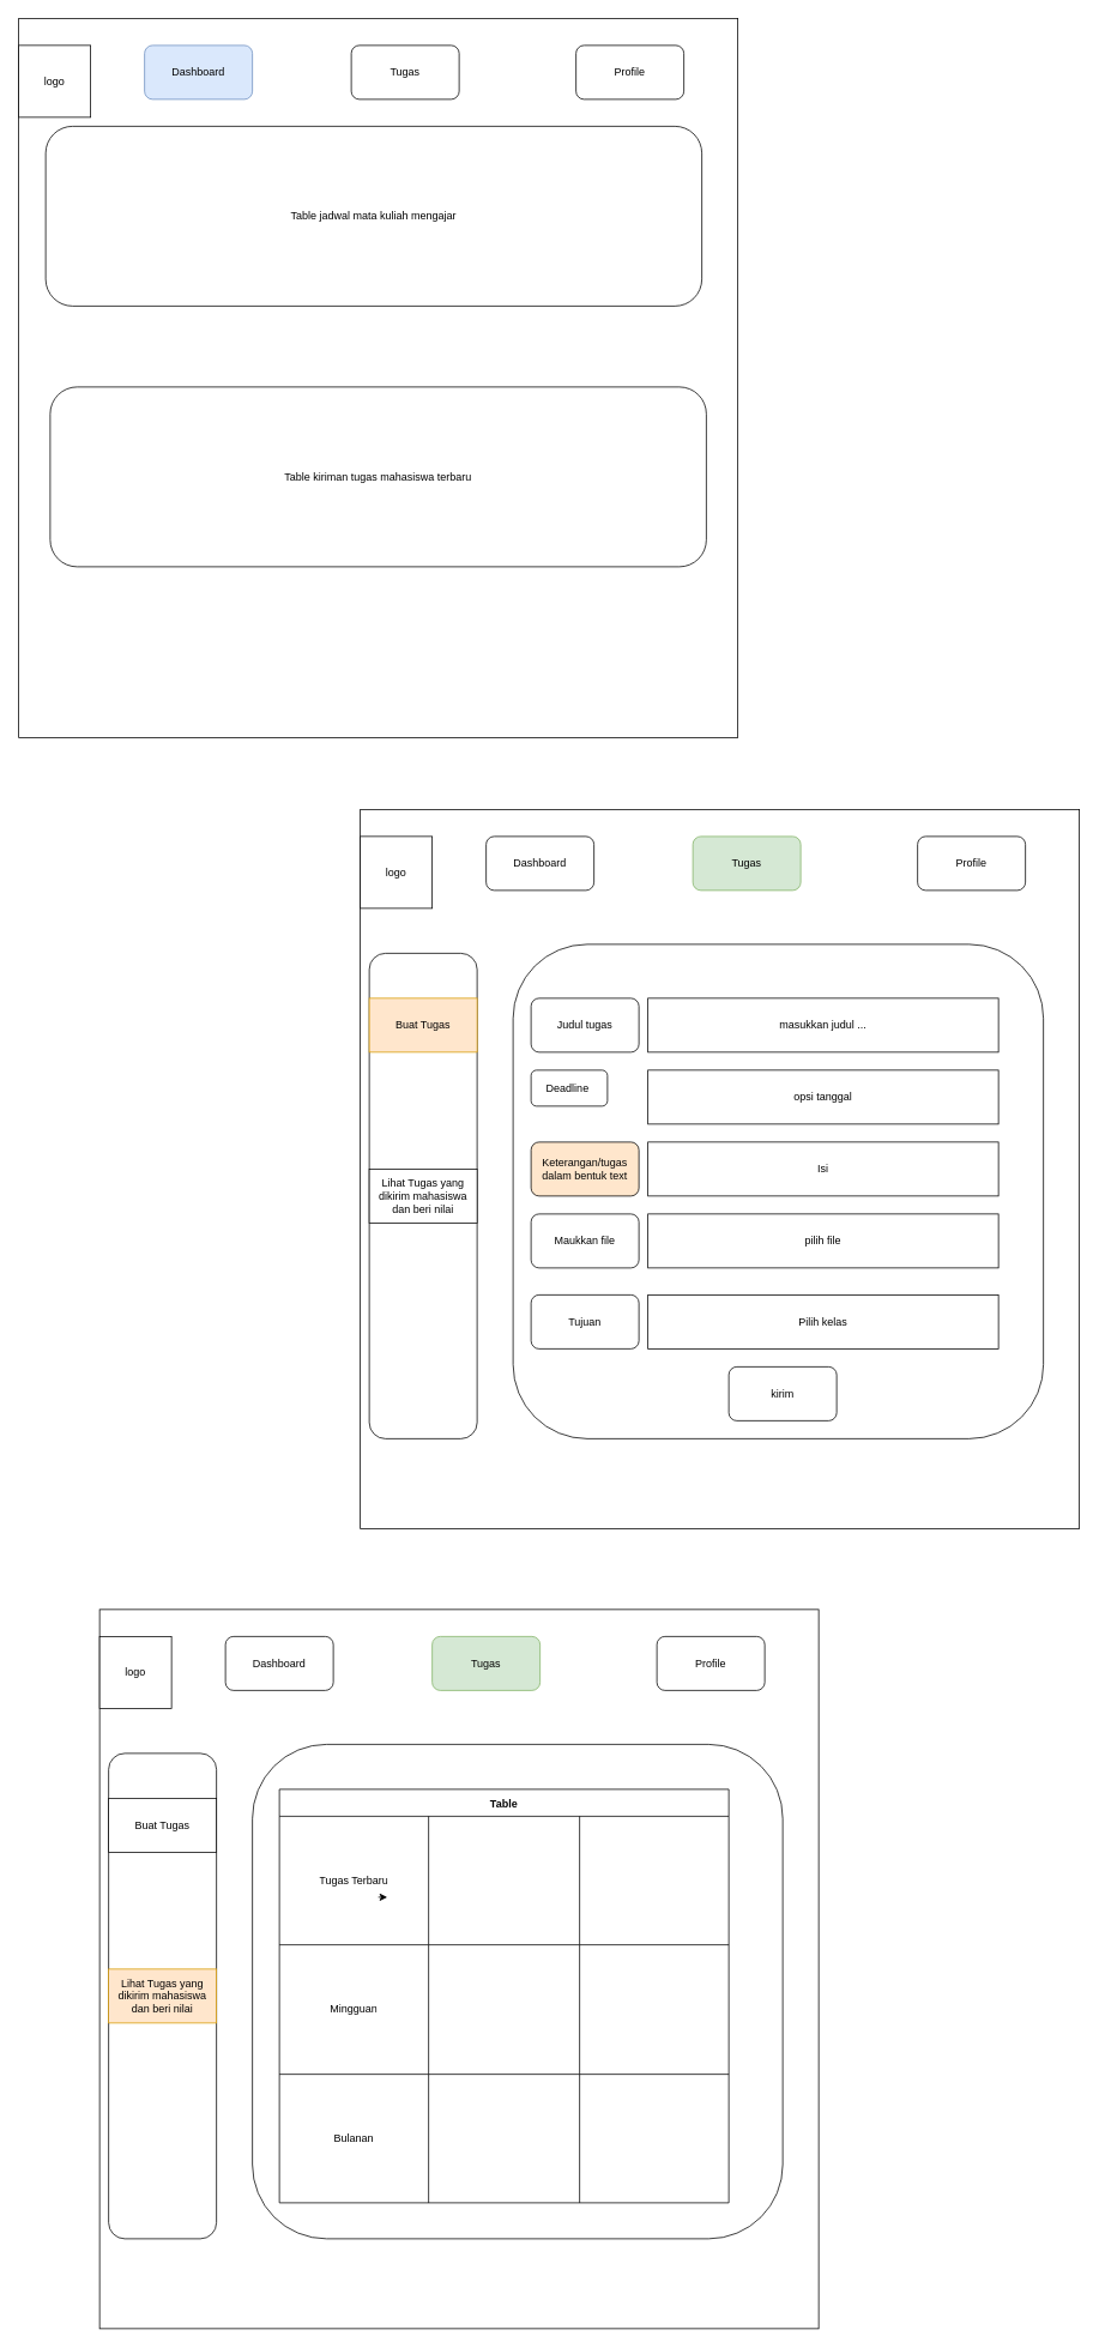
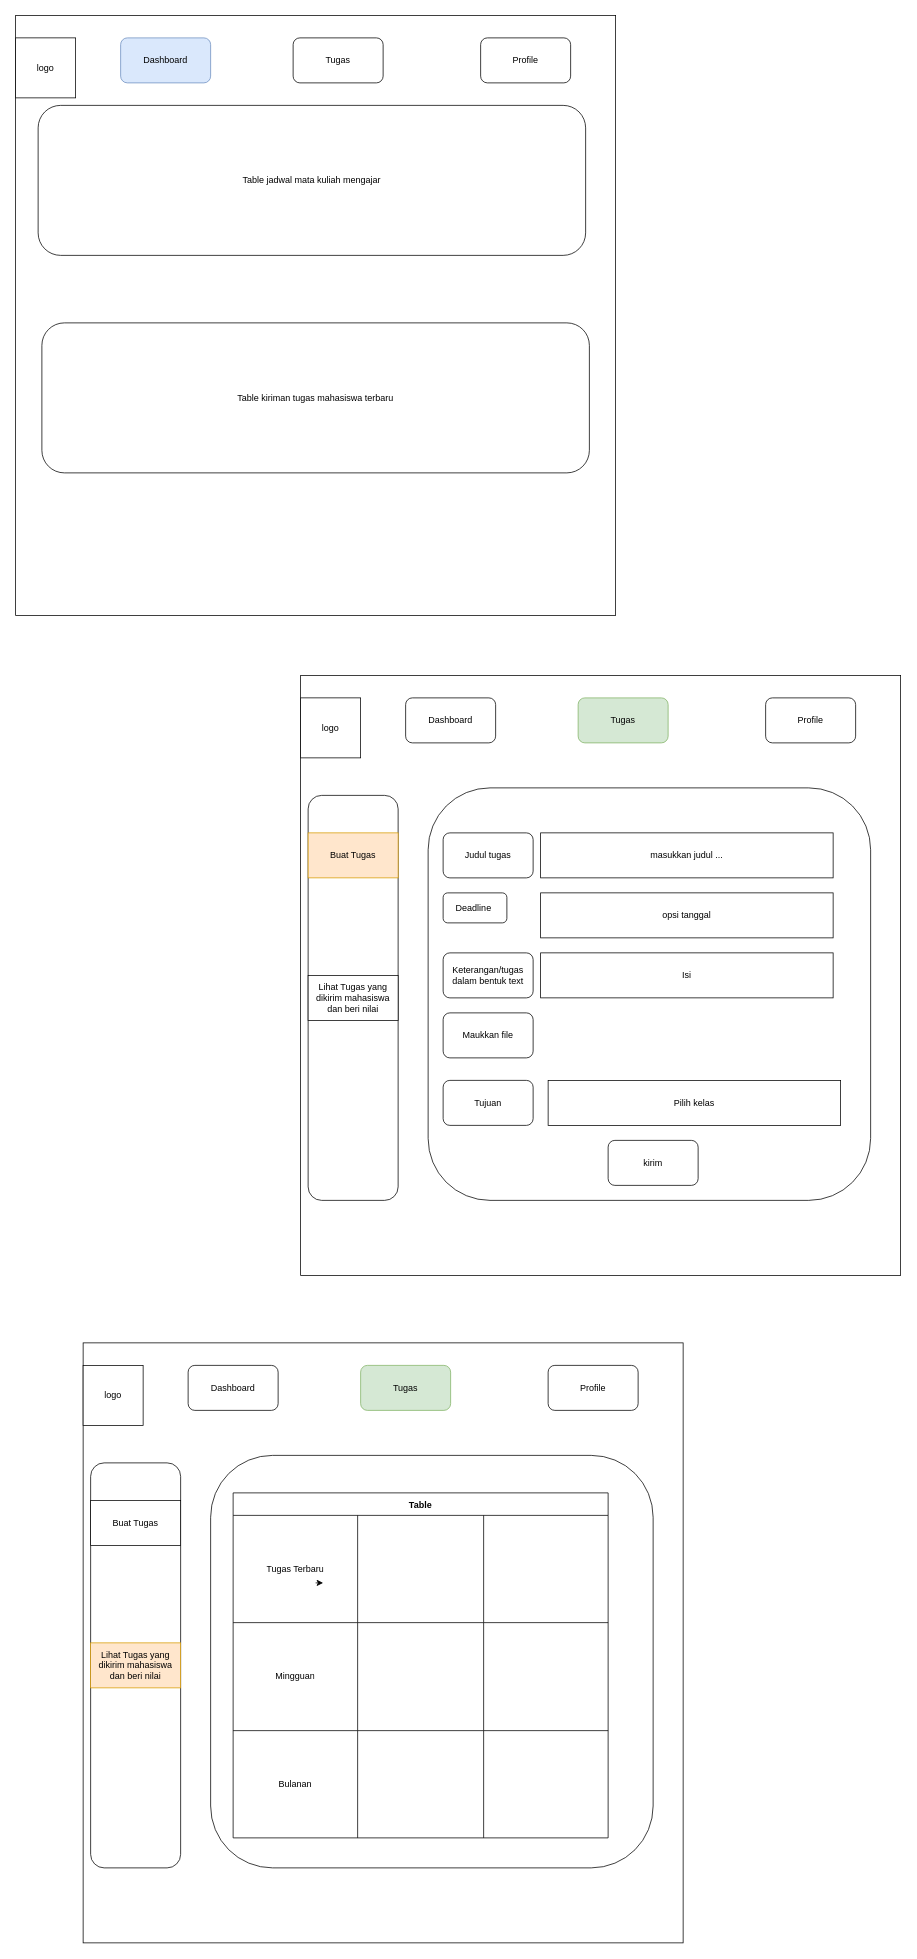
  <mxCell id="0" />
  <mxCell id="1" parent="0" />
  <mxCell id="2" value="" style="whiteSpace=wrap;html=1;aspect=fixed;" vertex="1" parent="1"><mxGeometry x="20" y="20" width="800" height="800" as="geometry" /></mxCell>
  <mxCell id="3" value="logo" style="whiteSpace=wrap;html=1;aspect=fixed;" vertex="1" parent="1"><mxGeometry x="20" y="50" width="80" height="80" as="geometry" /></mxCell>
  <mxCell id="4" value="Dashboard" style="rounded=1;whiteSpace=wrap;html=1;fillColor=#dae8fc;strokeColor=#6c8ebf;" vertex="1" parent="1"><mxGeometry x="160" y="50" width="120" height="60" as="geometry" /></mxCell>
  <mxCell id="5" value="Tugas" style="rounded=1;whiteSpace=wrap;html=1;" vertex="1" parent="1"><mxGeometry x="390" y="50" width="120" height="60" as="geometry" /></mxCell>
  <mxCell id="6" value="Profile" style="rounded=1;whiteSpace=wrap;html=1;" vertex="1" parent="1"><mxGeometry x="640" y="50" width="120" height="60" as="geometry" /></mxCell>
  <mxCell id="7" value="Table jadwal mata kuliah mengajar" style="rounded=1;whiteSpace=wrap;html=1;" vertex="1" parent="1"><mxGeometry x="50" y="140" width="730" height="200" as="geometry" /></mxCell>
  <mxCell id="8" value="Table kiriman tugas mahasiswa terbaru" style="rounded=1;whiteSpace=wrap;html=1;" vertex="1" parent="1"><mxGeometry x="55" y="430" width="730" height="200" as="geometry" /></mxCell>
  <mxCell id="9" value="" style="whiteSpace=wrap;html=1;aspect=fixed;" vertex="1" parent="1"><mxGeometry x="400" y="900" width="800" height="800" as="geometry" /></mxCell>
  <mxCell id="10" value="logo" style="whiteSpace=wrap;html=1;aspect=fixed;" vertex="1" parent="1"><mxGeometry x="400" y="930" width="80" height="80" as="geometry" /></mxCell>
  <mxCell id="11" value="Dashboard" style="rounded=1;whiteSpace=wrap;html=1;" vertex="1" parent="1"><mxGeometry x="540" y="930" width="120" height="60" as="geometry" /></mxCell>
  <mxCell id="12" value="Tugas" style="rounded=1;whiteSpace=wrap;html=1;fillColor=#d5e8d4;strokeColor=#82b366;" vertex="1" parent="1"><mxGeometry x="770" y="930" width="120" height="60" as="geometry" /></mxCell>
  <mxCell id="13" value="Profile" style="rounded=1;whiteSpace=wrap;html=1;" vertex="1" parent="1"><mxGeometry x="1020" y="930" width="120" height="60" as="geometry" /></mxCell>
  <mxCell id="14" value="" style="rounded=1;whiteSpace=wrap;html=1;" vertex="1" parent="1"><mxGeometry x="410" y="1060" width="120" height="540" as="geometry" /></mxCell>
  <mxCell id="15" value="Buat Tugas" style="rounded=0;whiteSpace=wrap;html=1;fillColor=#ffe6cc;strokeColor=#d79b00;" vertex="1" parent="1"><mxGeometry x="410" y="1110" width="120" height="60" as="geometry" /></mxCell>
  <mxCell id="16" value="Lihat Tugas yang dikirim mahasiswa dan beri nilai" style="rounded=0;whiteSpace=wrap;html=1;" vertex="1" parent="1"><mxGeometry x="410" y="1300" width="120" height="60" as="geometry" /></mxCell>
  <mxCell id="17" value="" style="rounded=1;whiteSpace=wrap;html=1;" vertex="1" parent="1"><mxGeometry x="570" y="1050" width="590" height="550" as="geometry" /></mxCell>
  <mxCell id="18" value="masukkan judul ..." style="rounded=0;whiteSpace=wrap;html=1;" vertex="1" parent="1"><mxGeometry x="720" y="1110" width="390" height="60" as="geometry" /></mxCell>
  <mxCell id="19" value="Judul tugas" style="rounded=1;whiteSpace=wrap;html=1;" vertex="1" parent="1"><mxGeometry x="590" y="1110" width="120" height="60" as="geometry" /></mxCell>
  <mxCell id="20" value="opsi tanggal" style="rounded=0;whiteSpace=wrap;html=1;" vertex="1" parent="1"><mxGeometry x="720" y="1190" width="390" height="60" as="geometry" /></mxCell>
  <mxCell id="21" value="Deadline&amp;nbsp;" style="rounded=1;whiteSpace=wrap;html=1;" vertex="1" parent="1"><mxGeometry x="590" y="1190" width="85" height="40" as="geometry" /></mxCell>
  <mxCell id="22" value="Isi&lt;span style=&quot;color: rgba(0, 0, 0, 0); font-family: monospace; font-size: 0px; text-align: start;&quot;&gt;%3CmxGraphModel%3E%3Croot%3E%3CmxCell%20id%3D%220%22%2F%3E%3CmxCell%20id%3D%221%22%20parent%3D%220%22%2F%3E%3CmxCell%20id%3D%222%22%20value%3D%22masukkan%20judul%20...%22%20style%3D%22rounded%3D0%3BwhiteSpace%3Dwrap%3Bhtml%3D1%3B%22%20vertex%3D%221%22%20parent%3D%221%22%3E%3CmxGeometry%20x%3D%22770%22%20y%3D%221120%22%20width%3D%22390%22%20height%3D%2260%22%20as%3D%22geometry%22%2F%3E%3C%2FmxCell%3E%3CmxCell%20id%3D%223%22%20value%3D%22Judul%20tugas%22%20style%3D%22rounded%3D1%3BwhiteSpace%3Dwrap%3Bhtml%3D1%3B%22%20vertex%3D%221%22%20parent%3D%221%22%3E%3CmxGeometry%20x%3D%22640%22%20y%3D%221120%22%20width%3D%22120%22%20height%3D%2260%22%20as%3D%22geometry%22%2F%3E%3C%2FmxCell%3E%3C%2Froot%3E%3C%2FmxGraphModel%3E&lt;/span&gt;&lt;span style=&quot;color: rgba(0, 0, 0, 0); font-family: monospace; font-size: 0px; text-align: start;&quot;&gt;%3CmxGraphModel%3E%3Croot%3E%3CmxCell%20id%3D%220%22%2F%3E%3CmxCell%20id%3D%221%22%20parent%3D%220%22%2F%3E%3CmxCell%20id%3D%222%22%20value%3D%22masukkan%20judul%20...%22%20style%3D%22rounded%3D0%3BwhiteSpace%3Dwrap%3Bhtml%3D1%3B%22%20vertex%3D%221%22%20parent%3D%221%22%3E%3CmxGeometry%20x%3D%22770%22%20y%3D%221120%22%20width%3D%22390%22%20height%3D%2260%22%20as%3D%22geometry%22%2F%3E%3C%2FmxCell%3E%3CmxCell%20id%3D%223%22%20value%3D%22Judul%20tugas%22%20style%3D%22rounded%3D1%3BwhiteSpace%3Dwrap%3Bhtml%3D1%3B%22%20vertex%3D%221%22%20parent%3D%221%22%3E%3CmxGeometry%20x%3D%22640%22%20y%3D%221120%22%20width%3D%22120%22%20height%3D%2260%22%20as%3D%22geometry%22%2F%3E%3C%2FmxCell%3E%3C%2Froot%3E%3C%2FmxGraphModel%3E&lt;/span&gt;" style="rounded=0;whiteSpace=wrap;html=1;" vertex="1" parent="1"><mxGeometry x="720" y="1270" width="390" height="60" as="geometry" /></mxCell>
- <mxCell id="23" value="Keterangan/tugas dalam bentuk text" style="rounded=1;whiteSpace=wrap;html=1;fillColor=#ffe6cc;" vertex="1" parent="1"><mxGeometry x="590" y="1270" width="120" height="60" as="geometry" /></mxCell>
- <mxCell id="24" value="pilih file" style="rounded=0;whiteSpace=wrap;html=1;" vertex="1" parent="1"><mxGeometry x="720" y="1350" width="390" height="60" as="geometry" /></mxCell>
+ <mxCell id="23" value="Keterangan/tugas dalam bentuk text" style="rounded=1;whiteSpace=wrap;html=1;" vertex="1" parent="1"><mxGeometry x="590" y="1270" width="120" height="60" as="geometry" /></mxCell>
  <mxCell id="25" value="Maukkan file" style="rounded=1;whiteSpace=wrap;html=1;" vertex="1" parent="1"><mxGeometry x="590" y="1350" width="120" height="60" as="geometry" /></mxCell>
  <mxCell id="26" value="kirim" style="rounded=1;whiteSpace=wrap;html=1;" vertex="1" parent="1"><mxGeometry x="810" y="1520" width="120" height="60" as="geometry" /></mxCell>
  <mxCell id="27" value="" style="whiteSpace=wrap;html=1;aspect=fixed;" vertex="1" parent="1"><mxGeometry x="110" y="1790" width="800" height="800" as="geometry" /></mxCell>
  <mxCell id="28" value="logo" style="whiteSpace=wrap;html=1;aspect=fixed;" vertex="1" parent="1"><mxGeometry x="110" y="1820" width="80" height="80" as="geometry" /></mxCell>
  <mxCell id="29" value="Dashboard" style="rounded=1;whiteSpace=wrap;html=1;" vertex="1" parent="1"><mxGeometry x="250" y="1820" width="120" height="60" as="geometry" /></mxCell>
  <mxCell id="30" value="Tugas" style="rounded=1;whiteSpace=wrap;html=1;fillColor=#d5e8d4;strokeColor=#82b366;" vertex="1" parent="1"><mxGeometry x="480" y="1820" width="120" height="60" as="geometry" /></mxCell>
  <mxCell id="31" value="Profile" style="rounded=1;whiteSpace=wrap;html=1;" vertex="1" parent="1"><mxGeometry x="730" y="1820" width="120" height="60" as="geometry" /></mxCell>
  <mxCell id="32" value="" style="rounded=1;whiteSpace=wrap;html=1;" vertex="1" parent="1"><mxGeometry x="120" y="1950" width="120" height="540" as="geometry" /></mxCell>
  <mxCell id="33" value="Buat Tugas" style="rounded=0;whiteSpace=wrap;html=1;" vertex="1" parent="1"><mxGeometry x="120" y="2000" width="120" height="60" as="geometry" /></mxCell>
  <mxCell id="34" value="Lihat Tugas yang dikirim mahasiswa dan beri nilai" style="rounded=0;whiteSpace=wrap;html=1;fillColor=#ffe6cc;strokeColor=#d79b00;" vertex="1" parent="1"><mxGeometry x="120" y="2190" width="120" height="60" as="geometry" /></mxCell>
  <mxCell id="35" value="" style="rounded=1;whiteSpace=wrap;html=1;" vertex="1" parent="1"><mxGeometry x="280" y="1940" width="590" height="550" as="geometry" /></mxCell>
  <mxCell id="36" value="" style="edgeStyle=none;html=1;" edge="1" parent="1"><mxGeometry relative="1" as="geometry"><mxPoint x="420" y="2110" as="sourcePoint" /><mxPoint x="430" y="2110" as="targetPoint" /></mxGeometry></mxCell>
  <mxCell id="37" value="Table" style="shape=table;startSize=30;container=1;collapsible=0;childLayout=tableLayout;fontStyle=1;align=center;" vertex="1" parent="1"><mxGeometry x="310" y="1990" width="500" height="460" as="geometry" /></mxCell>
  <mxCell id="38" value="" style="shape=tableRow;horizontal=0;startSize=0;swimlaneHead=0;swimlaneBody=0;top=0;left=0;bottom=0;right=0;collapsible=0;dropTarget=0;fillColor=none;points=[[0,0.5],[1,0.5]];portConstraint=eastwest;" vertex="1" parent="37"><mxGeometry y="30" width="500" height="143" as="geometry" /></mxCell>
  <mxCell id="39" value="Tugas Terbaru" style="shape=partialRectangle;html=1;whiteSpace=wrap;connectable=0;fillColor=none;top=0;left=0;bottom=0;right=0;overflow=hidden;" vertex="1" parent="38"><mxGeometry width="166" height="143" as="geometry"><mxRectangle width="166" height="143" as="alternateBounds" /></mxGeometry></mxCell>
  <mxCell id="40" value="" style="shape=partialRectangle;html=1;whiteSpace=wrap;connectable=0;fillColor=none;top=0;left=0;bottom=0;right=0;overflow=hidden;" vertex="1" parent="38"><mxGeometry x="166" width="168" height="143" as="geometry"><mxRectangle width="168" height="143" as="alternateBounds" /></mxGeometry></mxCell>
  <mxCell id="41" value="" style="shape=partialRectangle;html=1;whiteSpace=wrap;connectable=0;fillColor=none;top=0;left=0;bottom=0;right=0;overflow=hidden;" vertex="1" parent="38"><mxGeometry x="334" width="166" height="143" as="geometry"><mxRectangle width="166" height="143" as="alternateBounds" /></mxGeometry></mxCell>
  <mxCell id="42" value="" style="shape=tableRow;horizontal=0;startSize=0;swimlaneHead=0;swimlaneBody=0;top=0;left=0;bottom=0;right=0;collapsible=0;dropTarget=0;fillColor=none;points=[[0,0.5],[1,0.5]];portConstraint=eastwest;" vertex="1" parent="37"><mxGeometry y="173" width="500" height="144" as="geometry" /></mxCell>
  <mxCell id="43" value="Mingguan" style="shape=partialRectangle;html=1;whiteSpace=wrap;connectable=0;fillColor=none;top=0;left=0;bottom=0;right=0;overflow=hidden;" vertex="1" parent="42"><mxGeometry width="166" height="144" as="geometry"><mxRectangle width="166" height="144" as="alternateBounds" /></mxGeometry></mxCell>
  <mxCell id="44" value="" style="shape=partialRectangle;html=1;whiteSpace=wrap;connectable=0;fillColor=none;top=0;left=0;bottom=0;right=0;overflow=hidden;" vertex="1" parent="42"><mxGeometry x="166" width="168" height="144" as="geometry"><mxRectangle width="168" height="144" as="alternateBounds" /></mxGeometry></mxCell>
  <mxCell id="45" value="" style="shape=partialRectangle;html=1;whiteSpace=wrap;connectable=0;fillColor=none;top=0;left=0;bottom=0;right=0;overflow=hidden;" vertex="1" parent="42"><mxGeometry x="334" width="166" height="144" as="geometry"><mxRectangle width="166" height="144" as="alternateBounds" /></mxGeometry></mxCell>
  <mxCell id="46" value="" style="shape=tableRow;horizontal=0;startSize=0;swimlaneHead=0;swimlaneBody=0;top=0;left=0;bottom=0;right=0;collapsible=0;dropTarget=0;fillColor=none;points=[[0,0.5],[1,0.5]];portConstraint=eastwest;" vertex="1" parent="37"><mxGeometry y="317" width="500" height="143" as="geometry" /></mxCell>
  <mxCell id="47" value="Bulanan" style="shape=partialRectangle;html=1;whiteSpace=wrap;connectable=0;fillColor=none;top=0;left=0;bottom=0;right=0;overflow=hidden;" vertex="1" parent="46"><mxGeometry width="166" height="143" as="geometry"><mxRectangle width="166" height="143" as="alternateBounds" /></mxGeometry></mxCell>
  <mxCell id="48" value="" style="shape=partialRectangle;html=1;whiteSpace=wrap;connectable=0;fillColor=none;top=0;left=0;bottom=0;right=0;overflow=hidden;" vertex="1" parent="46"><mxGeometry x="166" width="168" height="143" as="geometry"><mxRectangle width="168" height="143" as="alternateBounds" /></mxGeometry></mxCell>
  <mxCell id="49" value="" style="shape=partialRectangle;html=1;whiteSpace=wrap;connectable=0;fillColor=none;top=0;left=0;bottom=0;right=0;overflow=hidden;" vertex="1" parent="46"><mxGeometry x="334" width="166" height="143" as="geometry"><mxRectangle width="166" height="143" as="alternateBounds" /></mxGeometry></mxCell>
- <mxCell id="50" value="Pilih kelas" style="rounded=0;whiteSpace=wrap;html=1;" vertex="1" parent="1"><mxGeometry x="720" y="1440" width="390" height="60" as="geometry" /></mxCell>
+ <mxCell id="50" value="Pilih kelas" style="rounded=0;whiteSpace=wrap;html=1;" vertex="1" parent="1"><mxGeometry x="730" y="1440" width="390" height="60" as="geometry" /></mxCell>
  <mxCell id="51" value="Tujuan" style="rounded=1;whiteSpace=wrap;html=1;" vertex="1" parent="1"><mxGeometry x="590" y="1440" width="120" height="60" as="geometry" /></mxCell>
